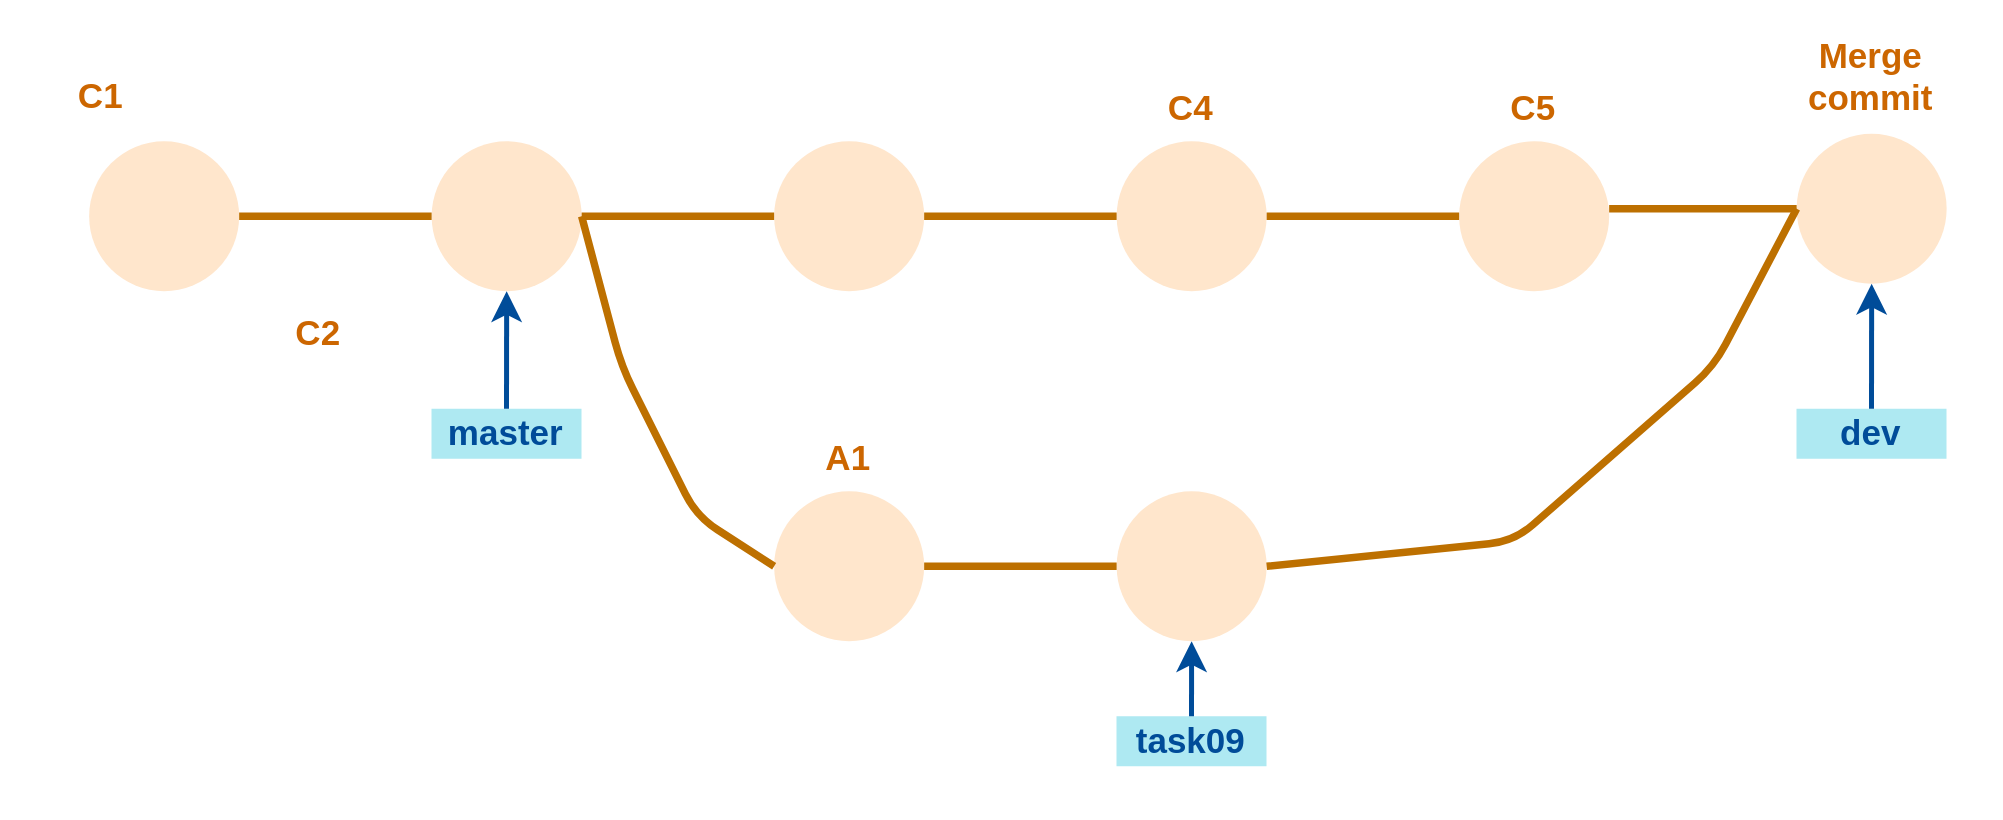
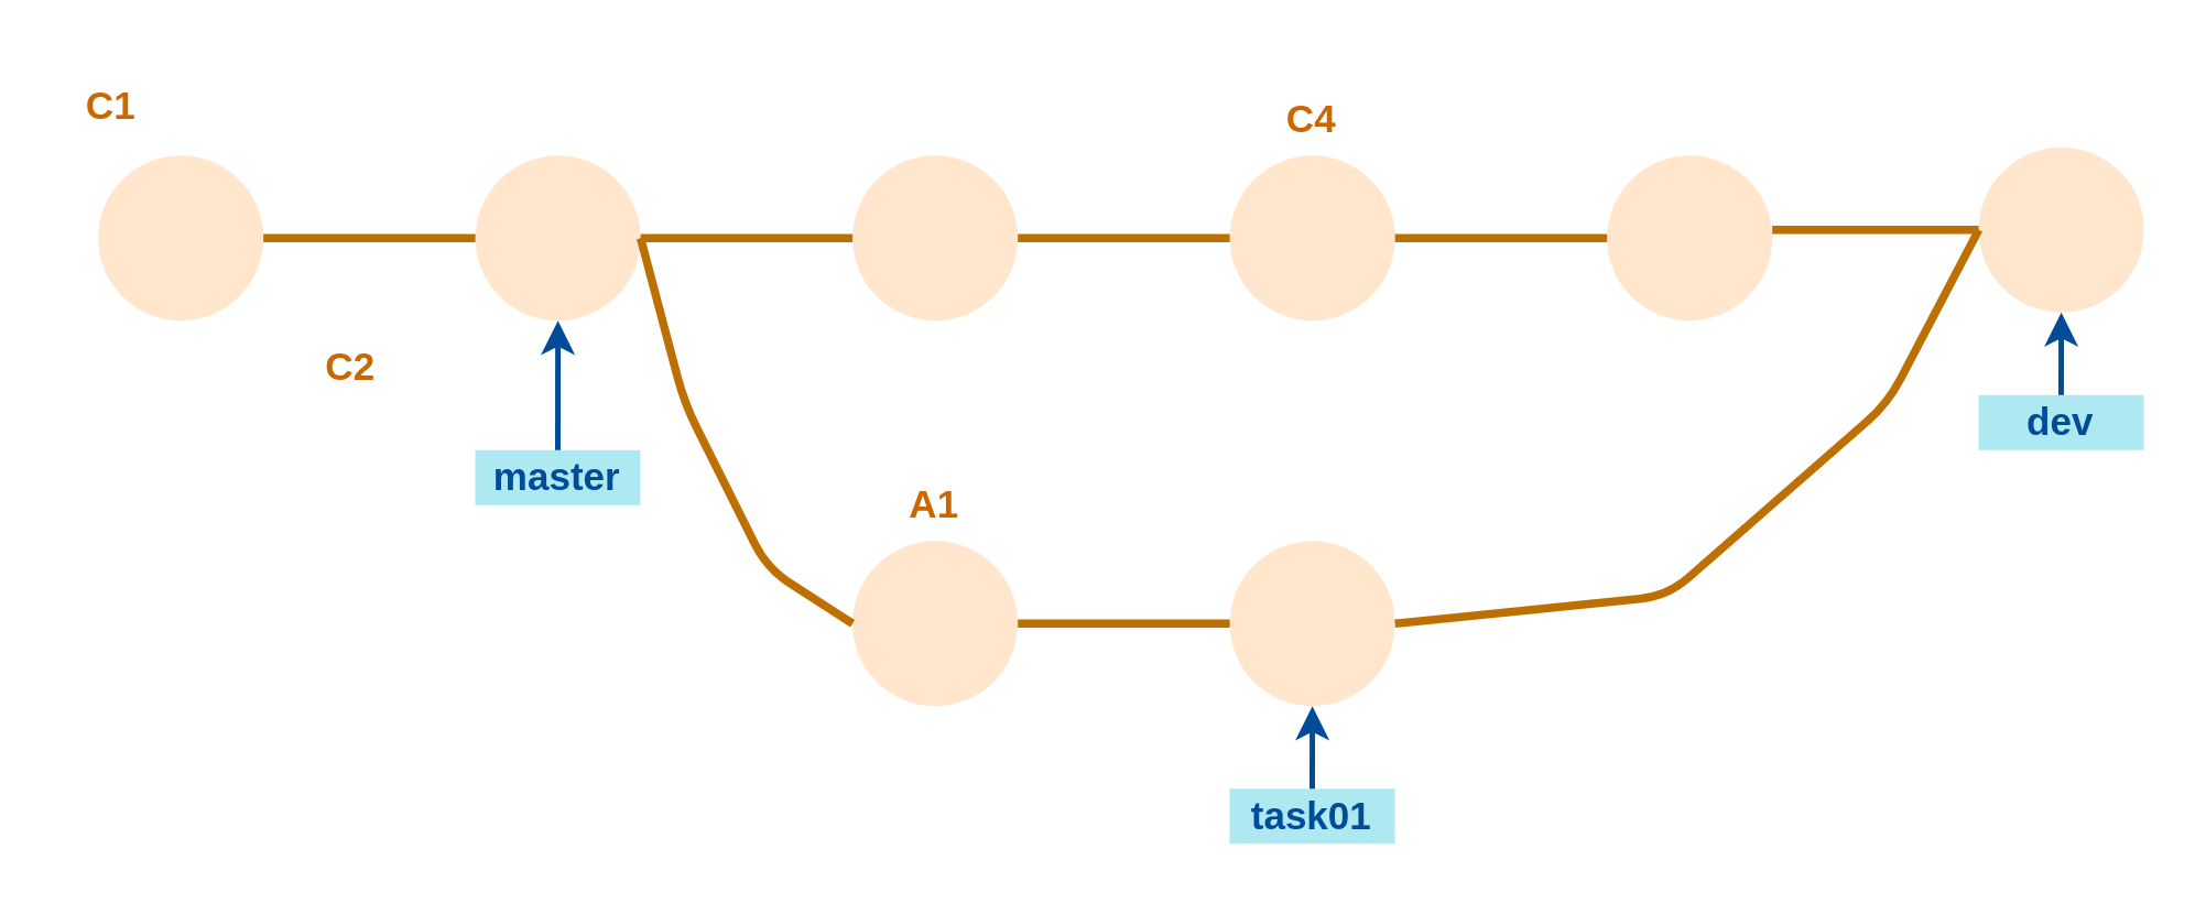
  <mxCell id="0" />
  <mxCell id="1" parent="0" />
  <mxCell id="2" value="" style="ellipse;whiteSpace=wrap;html=1;aspect=fixed;fillColor=#FFE6CC;strokeColor=none;" parent="1" vertex="1"><mxGeometry x="35.059" y="56" width="60" height="60" as="geometry" /></mxCell>
  <mxCell id="3" value="" style="ellipse;whiteSpace=wrap;html=1;aspect=fixed;fillColor=#FFE6CC;strokeColor=none;" parent="1" vertex="1"><mxGeometry x="172.059" y="56" width="60" height="60" as="geometry" /></mxCell>
  <mxCell id="4" value="" style="endArrow=none;html=1;entryX=1;entryY=0.5;entryDx=0;entryDy=0;exitX=0;exitY=0.5;exitDx=0;exitDy=0;endFill=0;fillColor=#f0a30a;strokeColor=#BD7000;strokeWidth=3;" parent="1" source="3" target="2" edge="1"><mxGeometry width="50" height="50" relative="1" as="geometry"><mxPoint x="35.059" y="206" as="sourcePoint" /><mxPoint x="85.059" y="156" as="targetPoint" /></mxGeometry></mxCell>
  <mxCell id="5" value="C1" style="text;html=1;strokeColor=none;fillColor=none;align=center;verticalAlign=middle;whiteSpace=wrap;rounded=0;fontStyle=1;fontSize=14;fontColor=#CC6600;" parent="1" vertex="1"><mxGeometry x="20.059" y="28" width="40" height="20" as="geometry" /></mxCell>
  <mxCell id="6" value="C2" style="text;html=1;strokeColor=none;fillColor=none;align=center;verticalAlign=middle;whiteSpace=wrap;rounded=0;fontStyle=1;fontSize=14;fontColor=#CC6600;" parent="1" vertex="1"><mxGeometry x="107.059" y="123" width="40" height="20" as="geometry" /></mxCell>
  <mxCell id="7" value="" style="ellipse;whiteSpace=wrap;html=1;aspect=fixed;fillColor=#FFE6CC;strokeColor=none;" parent="1" vertex="1"><mxGeometry x="309.059" y="56" width="60" height="60" as="geometry" /></mxCell>
  <mxCell id="8" value="" style="endArrow=none;html=1;entryX=1;entryY=0.5;entryDx=0;entryDy=0;exitX=0;exitY=0.5;exitDx=0;exitDy=0;endFill=0;fillColor=#f0a30a;strokeColor=#BD7000;strokeWidth=3;" parent="1" source="7" edge="1"><mxGeometry width="50" height="50" relative="1" as="geometry"><mxPoint x="172.059" y="206" as="sourcePoint" /><mxPoint x="232.059" y="86" as="targetPoint" /></mxGeometry></mxCell>
  <mxCell id="9" value="" style="ellipse;whiteSpace=wrap;html=1;aspect=fixed;fillColor=#FFE6CC;strokeColor=none;" parent="1" vertex="1"><mxGeometry x="446.059" y="56" width="60" height="60" as="geometry" /></mxCell>
  <mxCell id="10" value="" style="endArrow=none;html=1;entryX=1;entryY=0.5;entryDx=0;entryDy=0;exitX=0;exitY=0.5;exitDx=0;exitDy=0;endFill=0;fillColor=#f0a30a;strokeColor=#BD7000;strokeWidth=3;" parent="1" source="9" edge="1"><mxGeometry width="50" height="50" relative="1" as="geometry"><mxPoint x="309.059" y="206" as="sourcePoint" /><mxPoint x="369.059" y="86" as="targetPoint" /></mxGeometry></mxCell>
  <mxCell id="11" value="C4" style="text;html=1;strokeColor=none;fillColor=none;align=center;verticalAlign=middle;whiteSpace=wrap;rounded=0;fontStyle=1;fontSize=14;fontColor=#CC6600;" parent="1" vertex="1"><mxGeometry x="456.059" y="33" width="40" height="20" as="geometry" /></mxCell>
  <mxCell id="12" value="master" style="text;html=1;strokeColor=none;fillColor=#AEE9F2;align=center;verticalAlign=middle;whiteSpace=wrap;rounded=0;fontStyle=1;fontSize=14;fontColor=#004C99;" parent="1" vertex="1"><mxGeometry x="172" y="163" width="60" height="20" as="geometry" /></mxCell>
  <mxCell id="13" value="" style="endArrow=classic;html=1;strokeColor=#004C99;fillColor=#FFB366;fontColor=#07733D;exitX=0.5;exitY=0;exitDx=0;exitDy=0;strokeWidth=2;entryX=0.5;entryY=1;entryDx=0;entryDy=0;" parent="1" source="12" edge="1" target="3"><mxGeometry width="50" height="50" relative="1" as="geometry"><mxPoint x="349" y="-4" as="sourcePoint" /><mxPoint x="375" y="136" as="targetPoint" /></mxGeometry></mxCell>
  <mxCell id="14" value="" style="ellipse;whiteSpace=wrap;html=1;aspect=fixed;fillColor=#FFE6CC;strokeColor=none;" parent="1" vertex="1"><mxGeometry x="583.059" y="56" width="60" height="60" as="geometry" /></mxCell>
  <mxCell id="15" value="" style="endArrow=none;html=1;entryX=1;entryY=0.5;entryDx=0;entryDy=0;exitX=0;exitY=0.5;exitDx=0;exitDy=0;endFill=0;fillColor=#f0a30a;strokeColor=#BD7000;strokeWidth=3;" parent="1" source="14" edge="1"><mxGeometry width="50" height="50" relative="1" as="geometry"><mxPoint x="446.059" y="206" as="sourcePoint" /><mxPoint x="506.059" y="86" as="targetPoint" /></mxGeometry></mxCell>
- <mxCell id="16" value="C5" style="text;html=1;strokeColor=none;fillColor=none;align=center;verticalAlign=middle;whiteSpace=wrap;rounded=0;fontStyle=1;fontSize=14;fontColor=#CC6600;" parent="1" vertex="1"><mxGeometry x="593.059" y="33" width="40" height="20" as="geometry" /></mxCell>
- <mxCell id="17" value="task09" style="text;html=1;strokeColor=none;fillColor=#AEE9F2;align=center;verticalAlign=middle;whiteSpace=wrap;rounded=0;fontStyle=1;fontSize=14;fontColor=#004C99;labelBorderColor=none;" parent="1" vertex="1"><mxGeometry x="446" y="286" width="60" height="20" as="geometry" /></mxCell>
+ <mxCell id="17" value="task01" style="text;html=1;strokeColor=none;fillColor=#AEE9F2;align=center;verticalAlign=middle;whiteSpace=wrap;rounded=0;fontStyle=1;fontSize=14;fontColor=#004C99;labelBorderColor=none;" parent="1" vertex="1"><mxGeometry x="446" y="286" width="60" height="20" as="geometry" /></mxCell>
  <mxCell id="18" value="" style="ellipse;whiteSpace=wrap;html=1;aspect=fixed;fillColor=#FFE6CC;strokeColor=none;" parent="1" vertex="1"><mxGeometry x="309.059" y="196" width="60" height="60" as="geometry" /></mxCell>
  <mxCell id="19" value="A1" style="text;html=1;strokeColor=none;fillColor=none;align=center;verticalAlign=middle;whiteSpace=wrap;rounded=0;fontStyle=1;fontSize=14;fontColor=#CC6600;" parent="1" vertex="1"><mxGeometry x="319.059" y="173" width="40" height="20" as="geometry" /></mxCell>
  <mxCell id="20" value="" style="endArrow=classic;html=1;strokeColor=#004C99;fillColor=#FFB366;fontColor=#07733D;exitX=0.5;exitY=0;exitDx=0;exitDy=0;strokeWidth=2;entryX=0.5;entryY=1;entryDx=0;entryDy=0;" parent="1" source="17" target="22" edge="1"><mxGeometry width="50" height="50" relative="1" as="geometry"><mxPoint x="486" y="176" as="sourcePoint" /><mxPoint x="476.059" y="256" as="targetPoint" /></mxGeometry></mxCell>
  <mxCell id="21" value="" style="endArrow=none;html=1;exitX=0;exitY=0.5;exitDx=0;exitDy=0;endFill=0;fillColor=#f0a30a;strokeColor=#BD7000;strokeWidth=3;entryX=1;entryY=0.5;entryDx=0;entryDy=0;" parent="1" source="18" target="3" edge="1"><mxGeometry width="50" height="50" relative="1" as="geometry"><mxPoint x="319.059" y="376" as="sourcePoint" /><mxPoint x="295" y="126" as="targetPoint" /><Array as="points"><mxPoint x="278" y="206" /><mxPoint x="248" y="146" /></Array></mxGeometry></mxCell>
  <mxCell id="22" value="" style="ellipse;whiteSpace=wrap;html=1;aspect=fixed;fillColor=#FFE6CC;strokeColor=none;" vertex="1" parent="1"><mxGeometry x="446.059" y="196" width="60" height="60" as="geometry" /></mxCell>
  <mxCell id="23" value="" style="endArrow=none;html=1;entryX=1;entryY=0.5;entryDx=0;entryDy=0;exitX=0;exitY=0.5;exitDx=0;exitDy=0;endFill=0;fillColor=#f0a30a;strokeColor=#BD7000;strokeWidth=3;" edge="1" parent="1" source="22"><mxGeometry width="50" height="50" relative="1" as="geometry"><mxPoint x="309.059" y="346" as="sourcePoint" /><mxPoint x="369.059" y="226" as="targetPoint" /></mxGeometry></mxCell>
- <mxCell id="24" value="dev" style="text;html=1;strokeColor=none;fillColor=#AEE9F2;align=center;verticalAlign=middle;whiteSpace=wrap;rounded=0;fontStyle=1;fontSize=14;fontColor=#004C99;labelBorderColor=none;" vertex="1" parent="1"><mxGeometry x="718" y="163" width="60" height="20" as="geometry" /></mxCell>
+ <mxCell id="24" value="dev" style="text;html=1;strokeColor=none;fillColor=#AEE9F2;align=center;verticalAlign=middle;whiteSpace=wrap;rounded=0;fontStyle=1;fontSize=14;fontColor=#004C99;labelBorderColor=none;" vertex="1" parent="1"><mxGeometry x="718" y="143" width="60" height="20" as="geometry" /></mxCell>
  <mxCell id="25" value="" style="ellipse;whiteSpace=wrap;html=1;aspect=fixed;fillColor=#FFE6CC;strokeColor=none;" vertex="1" parent="1"><mxGeometry x="718.059" y="53" width="60" height="60" as="geometry" /></mxCell>
- <mxCell id="26" value="Merge&lt;br&gt;commit" style="text;html=1;strokeColor=none;fillColor=none;align=center;verticalAlign=middle;whiteSpace=wrap;rounded=0;fontStyle=1;fontSize=14;fontColor=#CC6600;" vertex="1" parent="1"><mxGeometry x="718" y="20" width="60" height="20" as="geometry" /></mxCell>
  <mxCell id="27" value="" style="endArrow=classic;html=1;strokeColor=#004C99;fillColor=#FFB366;fontColor=#07733D;exitX=0.5;exitY=0;exitDx=0;exitDy=0;entryX=0.5;entryY=1;entryDx=0;entryDy=0;strokeWidth=2;" edge="1" parent="1" source="24" target="25"><mxGeometry width="50" height="50" relative="1" as="geometry"><mxPoint x="621" y="173" as="sourcePoint" /><mxPoint x="621" y="123" as="targetPoint" /></mxGeometry></mxCell>
  <mxCell id="28" value="" style="endArrow=none;html=1;entryX=1;entryY=0.5;entryDx=0;entryDy=0;exitX=0;exitY=0.5;exitDx=0;exitDy=0;endFill=0;fillColor=#f0a30a;strokeColor=#BD7000;strokeWidth=3;" edge="1" parent="1" source="25"><mxGeometry width="50" height="50" relative="1" as="geometry"><mxPoint x="593.059" y="90" as="sourcePoint" /><mxPoint x="643.059" y="83" as="targetPoint" /></mxGeometry></mxCell>
  <mxCell id="29" value="" style="endArrow=none;html=1;entryX=1;entryY=0.5;entryDx=0;entryDy=0;exitX=0;exitY=0.5;exitDx=0;exitDy=0;endFill=0;fillColor=#f0a30a;strokeColor=#BD7000;strokeWidth=3;" edge="1" parent="1" source="25" target="22"><mxGeometry width="50" height="50" relative="1" as="geometry"><mxPoint x="730.059" y="96" as="sourcePoint" /><mxPoint x="653.059" y="96" as="targetPoint" /><Array as="points"><mxPoint x="685" y="146" /><mxPoint x="605" y="216" /></Array></mxGeometry></mxCell>
